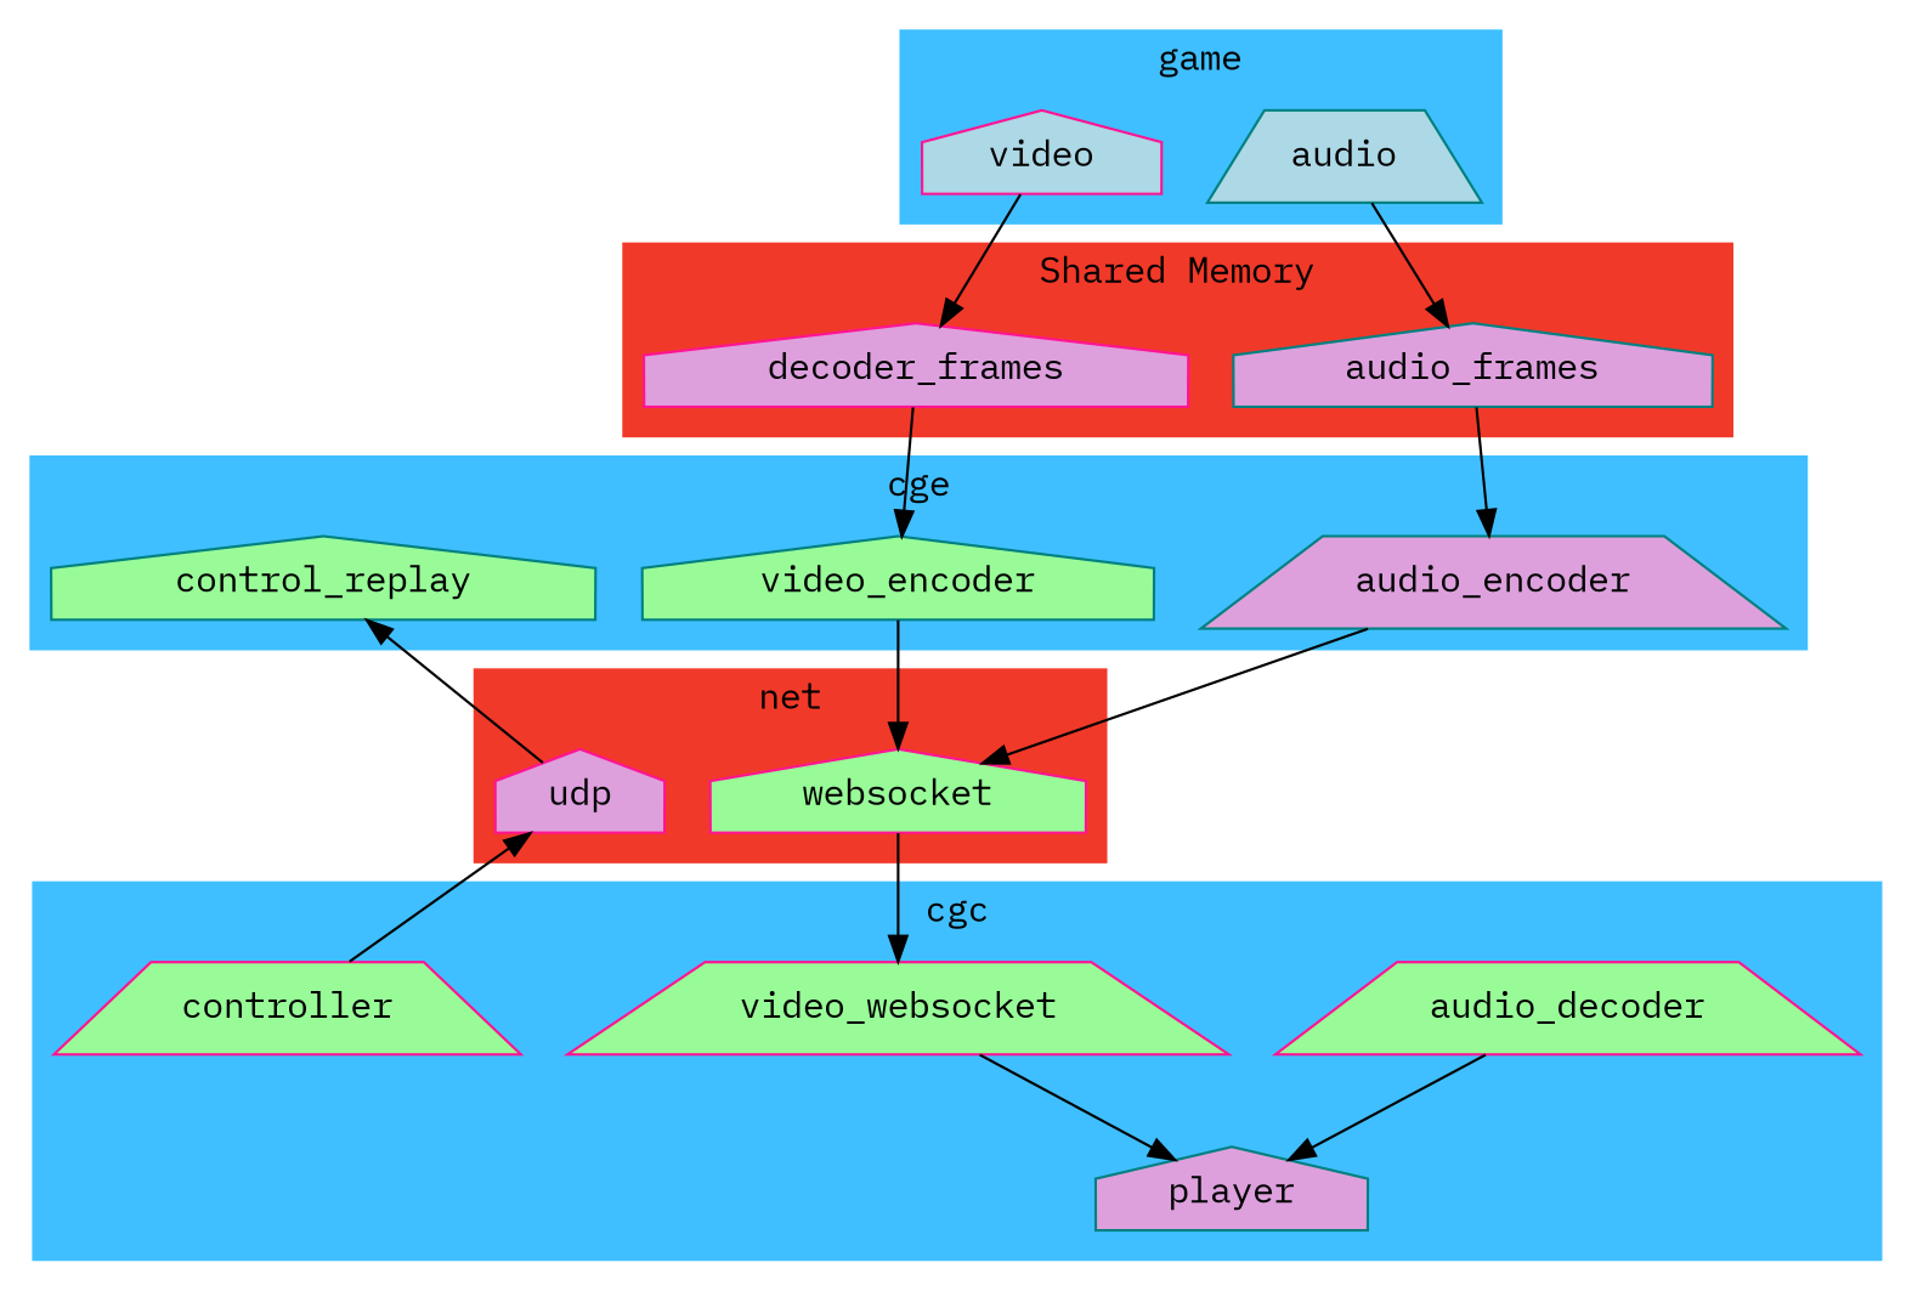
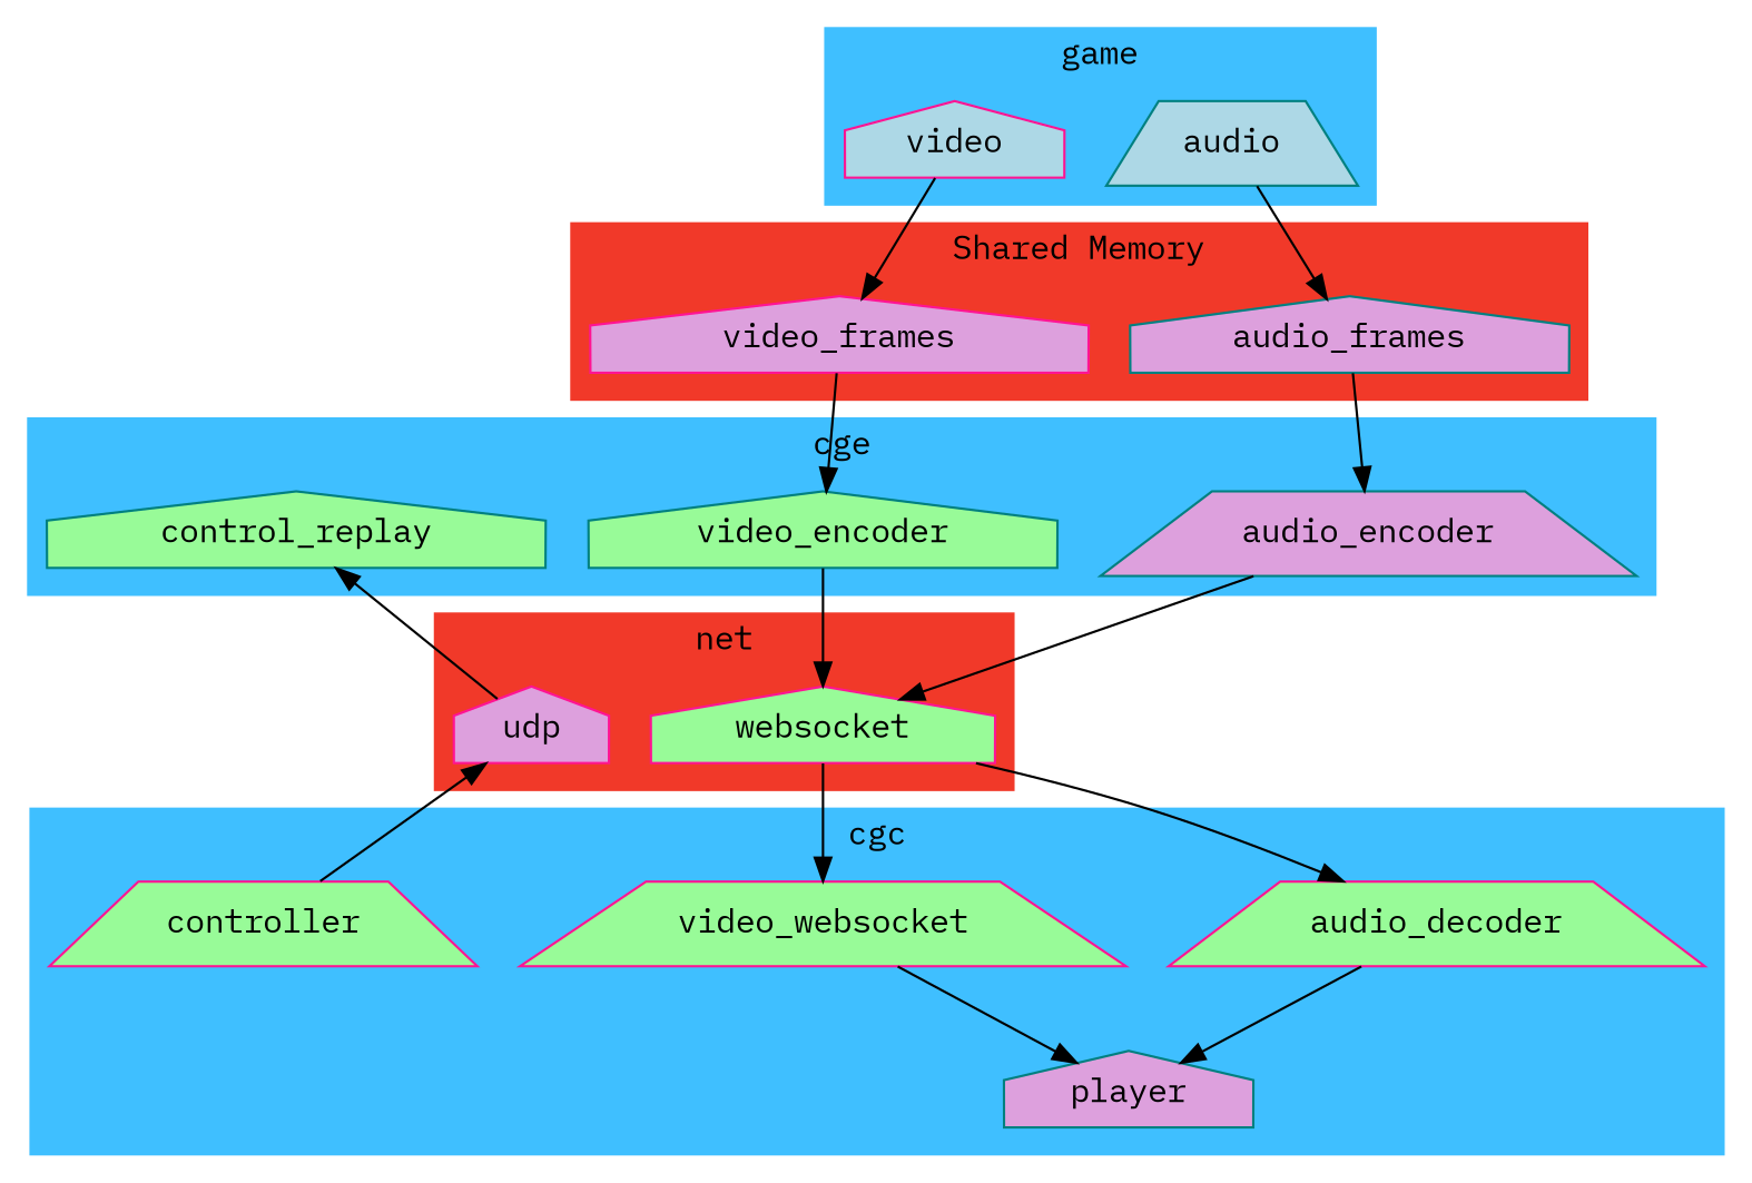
  digraph {
    fontname="IBM Plex Mono"
    node [color=deeppink fillcolor=palegreen fontname="IBM Plex Mono" shape=house style=filled]
    edge [fontname="IBM Plex Mono"]
    audio_frames [color=teal fillcolor=plum]
-   video_frames [fillcolor=plum label=decoder_frames]
+   video_frames [fillcolor=plum]
    audio [color=teal fillcolor=lightblue shape=trapezium]
    video [fillcolor=lightblue]
    audio_encoder [color=teal fillcolor=plum shape=trapezium]
    video_encoder [color=teal]
    control_replay [color=teal]
    websocket
    udp [fillcolor=plum]
    audio_decoder [shape=trapezium]
    n11 [label=video_websocket shape=trapezium]
    player [color=teal fillcolor=plum]
    controller [shape=trapezium]
    subgraph cluster_1 {
      color="#F13929"
      label="Shared Memory"
      style=filled
      audio_frames
      video_frames
    }
    subgraph cluster_2 {
      color="#3FBFFF"
      label=game
      style=filled
      audio
      video
    }
    subgraph cluster_3 {
      color="#3FBFFF"
      label=cge
      style=filled
      audio_encoder
      video_encoder
      control_replay
    }
    subgraph cluster_4 {
      color="#F13929"
      label=net
      style=filled
      websocket
      udp
    }
    subgraph cluster_5 {
      color="#3FBFFF"
      label=cgc
      style=filled
      audio_decoder
      n11
      player
      controller
    }
    audio_frames -> audio_encoder
    video_frames -> video_encoder
    audio -> audio_frames
    video -> video_frames
    audio_encoder -> websocket
    video_encoder -> websocket
+   websocket -> audio_decoder
    websocket -> n11
    udp -> control_replay
    audio_decoder -> player
    n11 -> player
    controller -> udp
  }
